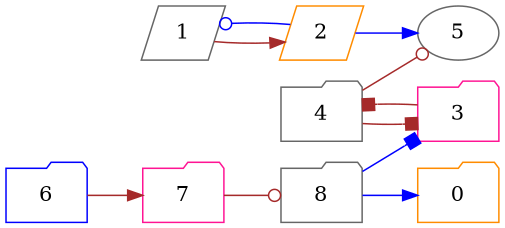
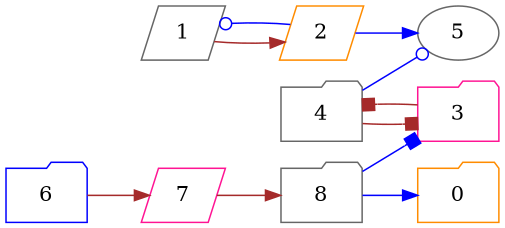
  digraph {
    rankdir=LR
    node [color=gray40 shape=folder]
    edge [arrowhead=normal color=brown]
    1 [shape=parallelogram]
    2 [color=darkorange shape=parallelogram]
    5 [shape=ellipse]
    3 [color=deeppink]
    4
    6 [color=blue]
-   7 [color=deeppink]
+   7 [color=deeppink shape=parallelogram]
    8
    n9 [color=darkorange label=0]
    1 -> 2
    2 -> 1 [arrowhead=odot color=blue]
    2 -> 5 [color=blue]
    3 -> 4 [arrowhead=box]
-   4 -> 5 [arrowhead=odot]
+   4 -> 5 [arrowhead=odot color=blue]
    4 -> 3 [arrowhead=box]
    6 -> 7
-   7 -> 8 [arrowhead=odot]
+   7 -> 8
    8 -> 3 [arrowhead=box color=blue]
    8 -> n9 [color=blue]
  }
